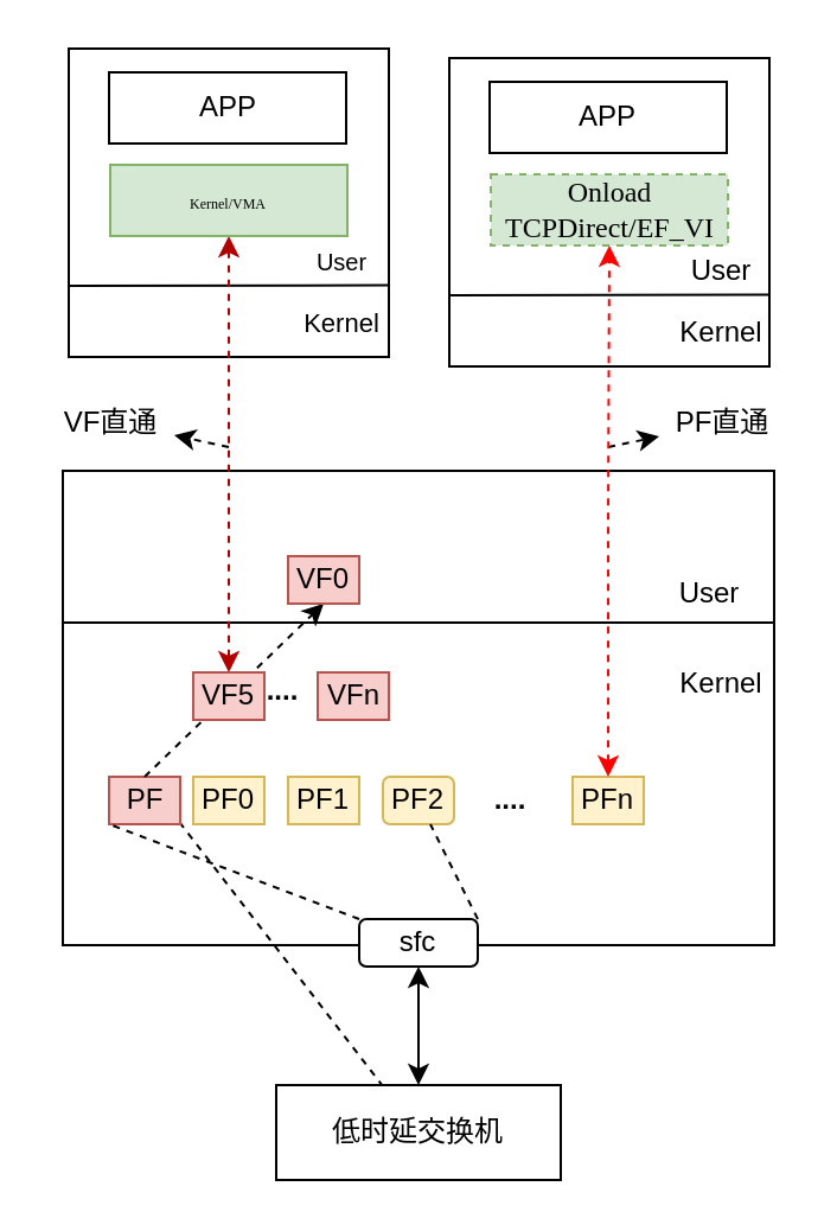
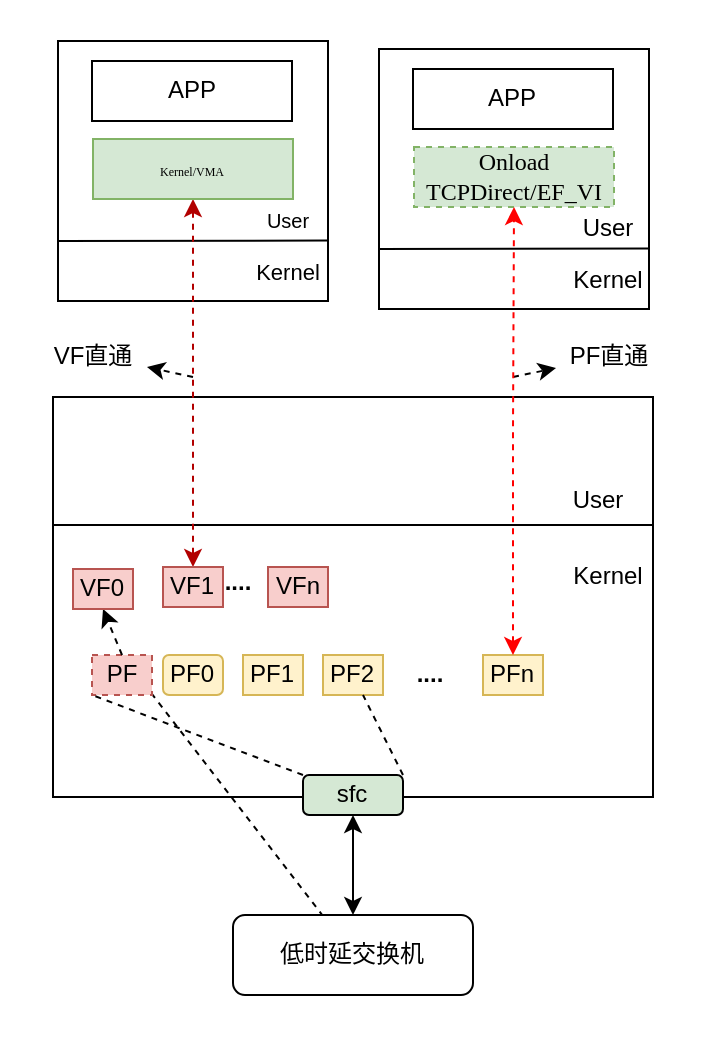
  <mxCell id="0" />
  <mxCell id="1" parent="0" />
  <mxCell id="2" value="" style="rounded=0;whiteSpace=wrap;html=1;" vertex="1" parent="1"><mxGeometry x="26" y="198" width="300" height="200" as="geometry" /></mxCell>
  <mxCell id="3" style="edgeStyle=orthogonalEdgeStyle;rounded=0;orthogonalLoop=1;jettySize=auto;html=1;exitX=0.5;exitY=1;exitDx=0;exitDy=0;entryX=0.5;entryY=0;entryDx=0;entryDy=0;startArrow=classic;startFill=1;" edge="1" parent="1" source="4" target="19"><mxGeometry relative="1" as="geometry" /></mxCell>
- <mxCell id="4" value="sfc" style="rounded=1;whiteSpace=wrap;html=1;" vertex="1" parent="1"><mxGeometry x="151" y="387" width="50" height="20" as="geometry" /></mxCell>
+ <mxCell id="4" value="sfc" style="rounded=1;whiteSpace=wrap;html=1;fillColor=#d5e8d4;" vertex="1" parent="1"><mxGeometry x="151" y="387" width="50" height="20" as="geometry" /></mxCell>
  <mxCell id="5" style="rounded=0;orthogonalLoop=1;jettySize=auto;html=1;exitX=0.5;exitY=0;exitDx=0;exitDy=0;dashed=1;endArrow=none;endFill=0;" edge="1" parent="1" source="6" target="19"><mxGeometry relative="1" as="geometry" /></mxCell>
- <mxCell id="6" value="PF" style="rounded=0;whiteSpace=wrap;html=1;fillColor=#f8cecc;strokeColor=#b85450;" vertex="1" parent="1"><mxGeometry x="45.5" y="327" width="30" height="20" as="geometry" /></mxCell>
+ <mxCell id="6" value="PF" style="rounded=0;whiteSpace=wrap;html=1;fillColor=#f8cecc;strokeColor=#b85450;dashed=1;" vertex="1" parent="1"><mxGeometry x="45.5" y="327" width="30" height="20" as="geometry" /></mxCell>
  <mxCell id="7" value="PF1" style="rounded=0;whiteSpace=wrap;html=1;fillColor=#fff2cc;strokeColor=#d6b656;" vertex="1" parent="1"><mxGeometry x="121" y="327" width="30" height="20" as="geometry" /></mxCell>
- <mxCell id="8" value="PF2" style="whiteSpace=wrap;html=1;fillColor=#fff2cc;strokeColor=#d6b656;rounded=1;" vertex="1" parent="1"><mxGeometry x="161" y="327" width="30" height="20" as="geometry" /></mxCell>
+ <mxCell id="8" value="PF2" style="rounded=0;whiteSpace=wrap;html=1;fillColor=#fff2cc;strokeColor=#d6b656;" vertex="1" parent="1"><mxGeometry x="161" y="327" width="30" height="20" as="geometry" /></mxCell>
  <mxCell id="9" value="PFn" style="rounded=0;whiteSpace=wrap;html=1;fillColor=#fff2cc;strokeColor=#d6b656;" vertex="1" parent="1"><mxGeometry x="241" y="327" width="30" height="20" as="geometry" /></mxCell>
  <mxCell id="10" value="" style="endArrow=none;dashed=1;html=1;entryX=0;entryY=1;entryDx=0;entryDy=0;exitX=0;exitY=0;exitDx=0;exitDy=0;" edge="1" parent="1" source="4" target="6"><mxGeometry width="50" height="50" relative="1" as="geometry"><mxPoint x="46" y="417" as="sourcePoint" /><mxPoint x="96" y="367" as="targetPoint" /></mxGeometry></mxCell>
  <mxCell id="11" value="" style="endArrow=none;dashed=1;html=1;exitX=1;exitY=0;exitDx=0;exitDy=0;" edge="1" parent="1" source="4" target="8"><mxGeometry width="50" height="50" relative="1" as="geometry"><mxPoint x="206" y="487" as="sourcePoint" /><mxPoint x="256" y="437" as="targetPoint" /></mxGeometry></mxCell>
  <mxCell id="12" value="" style="endArrow=none;html=1;entryX=1;entryY=0.5;entryDx=0;entryDy=0;" edge="1" parent="1"><mxGeometry width="50" height="50" relative="1" as="geometry"><mxPoint x="26" y="262" as="sourcePoint" /><mxPoint x="326" y="262" as="targetPoint" /></mxGeometry></mxCell>
  <mxCell id="13" value="Kernel" style="text;html=1;strokeColor=none;fillColor=none;align=center;verticalAlign=middle;whiteSpace=wrap;rounded=0;" vertex="1" parent="1"><mxGeometry x="284" y="278" width="40" height="20" as="geometry" /></mxCell>
  <mxCell id="14" value="User" style="text;html=1;strokeColor=none;fillColor=none;align=center;verticalAlign=middle;whiteSpace=wrap;rounded=0;" vertex="1" parent="1"><mxGeometry x="279" y="240" width="40" height="20" as="geometry" /></mxCell>
  <mxCell id="15" value="" style="rounded=0;whiteSpace=wrap;html=1;" vertex="1" parent="1"><mxGeometry x="189" y="24" width="135" height="130" as="geometry" /></mxCell>
  <mxCell id="16" value="" style="endArrow=none;html=1;entryX=1;entryY=0.68;entryDx=0;entryDy=0;exitX=0;exitY=0.5;exitDx=0;exitDy=0;entryPerimeter=0;" edge="1" parent="1"><mxGeometry width="50" height="50" relative="1" as="geometry"><mxPoint x="189" y="124" as="sourcePoint" /><mxPoint x="324" y="123.8" as="targetPoint" /></mxGeometry></mxCell>
  <mxCell id="17" value="Kernel" style="text;html=1;strokeColor=none;fillColor=none;align=center;verticalAlign=middle;whiteSpace=wrap;rounded=0;" vertex="1" parent="1"><mxGeometry x="284" y="130" width="40" height="20" as="geometry" /></mxCell>
  <mxCell id="18" value="User" style="text;html=1;strokeColor=none;fillColor=none;align=center;verticalAlign=middle;whiteSpace=wrap;rounded=0;" vertex="1" parent="1"><mxGeometry x="284" y="104" width="40" height="20" as="geometry" /></mxCell>
- <mxCell id="19" value="低时延交换机" style="rounded=0;whiteSpace=wrap;html=1;" vertex="1" parent="1"><mxGeometry x="116" y="457" width="120" height="40" as="geometry" /></mxCell>
+ <mxCell id="19" value="低时延交换机" style="whiteSpace=wrap;html=1;rounded=1;" vertex="1" parent="1"><mxGeometry x="116" y="457" width="120" height="40" as="geometry" /></mxCell>
  <mxCell id="20" value="" style="endArrow=classic;html=1;dashed=1;" edge="1" parent="1" target="21"><mxGeometry width="50" height="50" relative="1" as="geometry"><mxPoint x="256" y="188" as="sourcePoint" /><mxPoint x="326" y="168" as="targetPoint" /></mxGeometry></mxCell>
  <mxCell id="21" value="PF直通" style="text;html=1;strokeColor=none;fillColor=none;align=center;verticalAlign=middle;whiteSpace=wrap;rounded=0;" vertex="1" parent="1"><mxGeometry x="277.5" y="168" width="53" height="20" as="geometry" /></mxCell>
  <mxCell id="22" value="&lt;b&gt;....&lt;/b&gt;" style="text;html=1;strokeColor=none;fillColor=none;align=center;verticalAlign=middle;whiteSpace=wrap;rounded=0;" vertex="1" parent="1"><mxGeometry x="195" y="327" width="40" height="20" as="geometry" /></mxCell>
  <mxCell id="23" value="&lt;font face=&quot;Times New Roman&quot;&gt;Onload&lt;br&gt;TCPDirect/EF_VI&lt;/font&gt;" style="rounded=0;whiteSpace=wrap;html=1;fillColor=#d5e8d4;strokeColor=#82b366;dashed=1;" vertex="1" parent="1"><mxGeometry x="206.5" y="73" width="100" height="30" as="geometry" /></mxCell>
  <mxCell id="24" value="APP" style="rounded=0;whiteSpace=wrap;html=1;" vertex="1" parent="1"><mxGeometry x="206" y="34" width="100" height="30" as="geometry" /></mxCell>
  <mxCell id="25" style="edgeStyle=orthogonalEdgeStyle;rounded=0;orthogonalLoop=1;jettySize=auto;html=1;exitX=0.5;exitY=0;exitDx=0;exitDy=0;entryX=0.5;entryY=1;entryDx=0;entryDy=0;strokeColor=#FF0000;strokeWidth=1;startArrow=classic;startFill=1;dashed=1;" edge="1" parent="1" source="9" target="23"><mxGeometry relative="1" as="geometry" /></mxCell>
  <mxCell id="26" value="" style="rounded=0;whiteSpace=wrap;html=1;" vertex="1" parent="1"><mxGeometry x="28.5" y="20" width="135" height="130" as="geometry" /></mxCell>
  <mxCell id="27" value="" style="endArrow=none;html=1;entryX=1;entryY=0.68;entryDx=0;entryDy=0;exitX=0;exitY=0.5;exitDx=0;exitDy=0;entryPerimeter=0;" edge="1" parent="1"><mxGeometry width="50" height="50" relative="1" as="geometry"><mxPoint x="28.5" y="120" as="sourcePoint" /><mxPoint x="163.5" y="119.8" as="targetPoint" /></mxGeometry></mxCell>
  <mxCell id="28" value="&lt;font style=&quot;font-size: 11px&quot;&gt;Kernel&lt;/font&gt;" style="text;html=1;strokeColor=none;fillColor=none;align=center;verticalAlign=middle;whiteSpace=wrap;rounded=0;" vertex="1" parent="1"><mxGeometry x="123.5" y="126" width="40" height="20" as="geometry" /></mxCell>
  <mxCell id="29" value="&lt;font style=&quot;font-size: 10px&quot;&gt;User&lt;/font&gt;" style="text;html=1;strokeColor=none;fillColor=none;align=center;verticalAlign=middle;whiteSpace=wrap;rounded=0;" vertex="1" parent="1"><mxGeometry x="123.5" y="100" width="40" height="20" as="geometry" /></mxCell>
  <mxCell id="30" style="edgeStyle=orthogonalEdgeStyle;rounded=0;orthogonalLoop=1;jettySize=auto;html=1;exitX=0.5;exitY=1;exitDx=0;exitDy=0;entryX=0.5;entryY=0;entryDx=0;entryDy=0;dashed=1;fillColor=#e51400;strokeColor=#B20000;startArrow=classic;startFill=1;" edge="1" parent="1" source="31" target="38"><mxGeometry relative="1" as="geometry" /></mxCell>
  <mxCell id="31" value="&lt;font style=&quot;font-size: 6px&quot; face=&quot;Times New Roman&quot;&gt;Kernel/VMA&lt;br&gt;&lt;/font&gt;" style="rounded=0;whiteSpace=wrap;html=1;fillColor=#d5e8d4;strokeColor=#82b366;" vertex="1" parent="1"><mxGeometry x="46" y="69" width="100" height="30" as="geometry" /></mxCell>
  <mxCell id="32" value="APP" style="rounded=0;whiteSpace=wrap;html=1;" vertex="1" parent="1"><mxGeometry x="45.5" y="30" width="100" height="30" as="geometry" /></mxCell>
- <mxCell id="33" value="PF0" style="rounded=0;whiteSpace=wrap;html=1;fillColor=#fff2cc;strokeColor=#d6b656;" vertex="1" parent="1"><mxGeometry x="81" y="327" width="30" height="20" as="geometry" /></mxCell>
+ <mxCell id="33" value="PF0" style="whiteSpace=wrap;html=1;fillColor=#fff2cc;strokeColor=#d6b656;rounded=1;" vertex="1" parent="1"><mxGeometry x="81" y="327" width="30" height="20" as="geometry" /></mxCell>
  <mxCell id="34" value="" style="endArrow=classic;html=1;dashed=1;entryX=1;entryY=0.75;entryDx=0;entryDy=0;" edge="1" parent="1" target="35"><mxGeometry width="50" height="50" relative="1" as="geometry"><mxPoint x="96" y="188" as="sourcePoint" /><mxPoint x="66" y="168" as="targetPoint" /></mxGeometry></mxCell>
  <mxCell id="35" value="VF直通" style="text;html=1;strokeColor=none;fillColor=none;align=center;verticalAlign=middle;whiteSpace=wrap;rounded=0;" vertex="1" parent="1"><mxGeometry x="20" y="168" width="53" height="20" as="geometry" /></mxCell>
  <mxCell id="36" value="" style="endArrow=classic;dashed=1;html=1;exitX=0.5;exitY=0;exitDx=0;exitDy=0;entryX=0.5;entryY=1;entryDx=0;entryDy=0;" edge="1" parent="1" source="6" target="37"><mxGeometry width="50" height="50" relative="1" as="geometry"><mxPoint x="61.5" y="327" as="sourcePoint" /><mxPoint x="56" y="308" as="targetPoint" /></mxGeometry></mxCell>
- <mxCell id="37" value="VF0" style="rounded=0;whiteSpace=wrap;html=1;fillColor=#f8cecc;strokeColor=#b85450;" vertex="1" parent="1"><mxGeometry x="121" y="234" width="30" height="20" as="geometry" /></mxCell>
- <mxCell id="38" value="VF5" style="rounded=0;whiteSpace=wrap;html=1;fillColor=#f8cecc;strokeColor=#b85450;" vertex="1" parent="1"><mxGeometry x="81" y="283" width="30" height="20" as="geometry" /></mxCell>
+ <mxCell id="37" value="VF0" style="rounded=0;whiteSpace=wrap;html=1;fillColor=#f8cecc;strokeColor=#b85450;" vertex="1" parent="1"><mxGeometry x="36" y="284" width="30" height="20" as="geometry" /></mxCell>
+ <mxCell id="38" value="VF1" style="rounded=0;whiteSpace=wrap;html=1;fillColor=#f8cecc;strokeColor=#b85450;" vertex="1" parent="1"><mxGeometry x="81" y="283" width="30" height="20" as="geometry" /></mxCell>
  <mxCell id="39" value="VFn" style="rounded=0;whiteSpace=wrap;html=1;fillColor=#f8cecc;strokeColor=#b85450;" vertex="1" parent="1"><mxGeometry x="133.5" y="283" width="30" height="20" as="geometry" /></mxCell>
  <mxCell id="40" value="&lt;b&gt;....&lt;/b&gt;" style="text;html=1;strokeColor=none;fillColor=none;align=center;verticalAlign=middle;whiteSpace=wrap;rounded=0;" vertex="1" parent="1"><mxGeometry x="98.5" y="281" width="40" height="20" as="geometry" /></mxCell>
